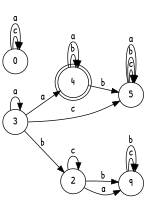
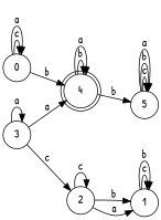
  digraph {
    fontname="Patrick Hand"
    rankdir=LR
    node [fontname="Patrick Hand" shape=circle]
    edge [fontname="Patrick Hand"]
    n1 [label=0]
    n2 [label=4 shape=doublecircle]
    n3 [label=5]
-   n4 [label=9]
+   n4 [label=1]
    n5 [label=2]
    n6 [label=3]
    n1 -> n1 [label=c]
    n1 -> n1 [label=a]
+   n1 -> n2 [label=b]
    n2 -> n2 [label=b]
    n2 -> n2 [label=a]
    n2 -> n3 [label=b]
    n3 -> n3 [label=c]
    n3 -> n3 [label=b]
    n3 -> n3 [label=a]
    n4 -> n4 [label=c]
    n4 -> n4 [label=b]
    n5 -> n4 [label=b]
    n5 -> n4 [label=a]
    n5 -> n5 [label=c]
    n6 -> n2 [label=a]
-   n6 -> n3 [label=c]
-   n6 -> n5 [label=b]
+   n6 -> n5 [label=c]
    n6 -> n6 [label=a]
  }
